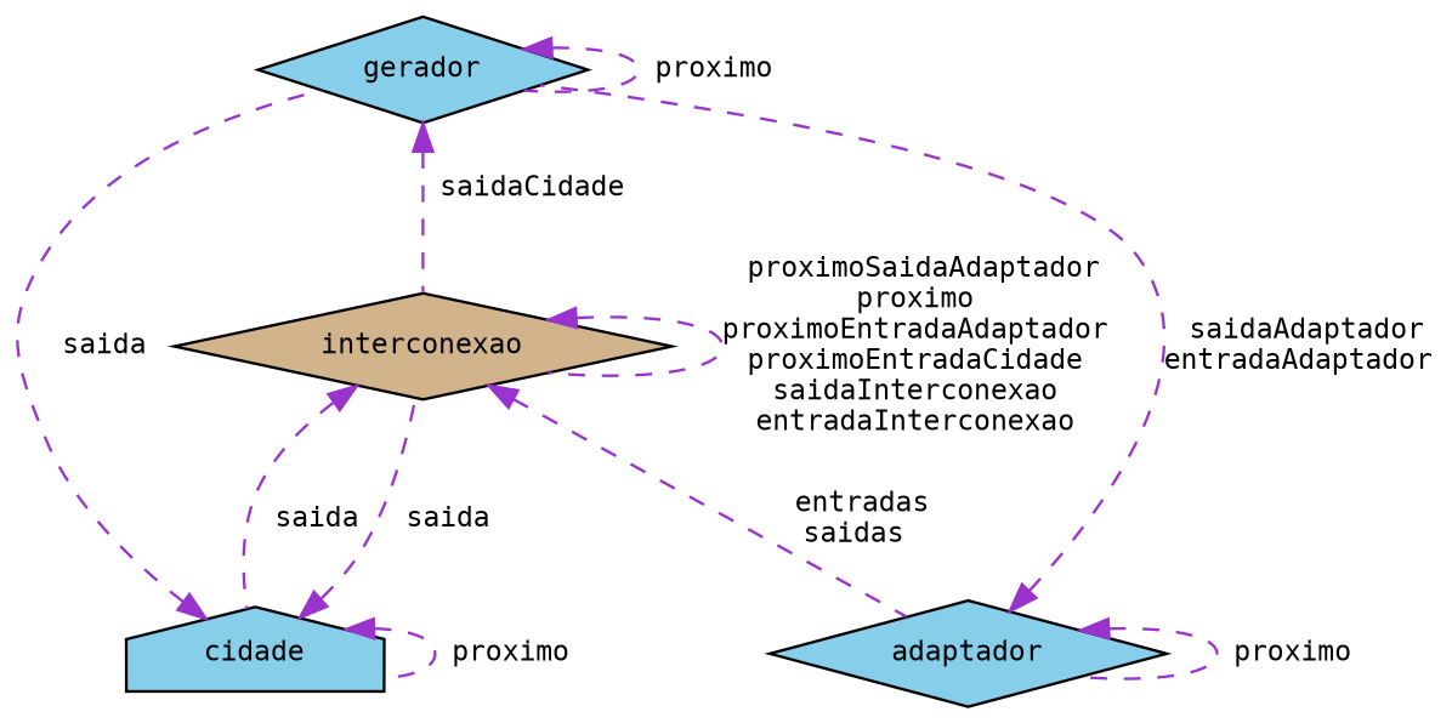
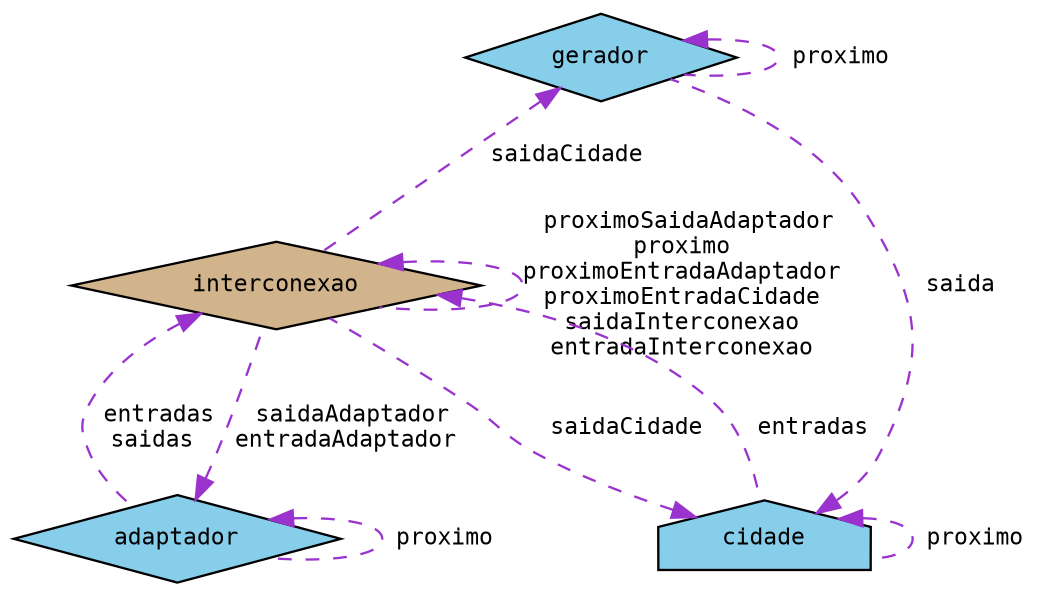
  digraph {
    fontname="DejaVu Sans Mono"
    node [color=black fillcolor=skyblue fontname="DejaVu Sans Mono" fontsize=10 shape=diamond style=filled]
    edge [color=darkorchid3 dir=back fontname="DejaVu Sans Mono" fontsize=10 labelfontname=Helvetica labelfontsize=10 style=dashed]
    n1 [fontcolor=black height=0.2 label=gerador width=0.4]
    n2 [fillcolor=tan height=0.2 label=interconexao width=0.4]
    n3 [height=0.2 label=cidade shape=house width=0.4]
    n4 [height=0.2 label=adaptador width=0.4]
    n1 -> n1 [label=" proximo"]
    n1 -> n2 [label=" saidaCidade"]
    n2 -> n2 [label=" proximoSaidaAdaptador\nproximo\nproximoEntradaAdaptador\nproximoEntradaCidade\nsaidaInterconexao\nentradaInterconexao"]
-   n2 -> n3 [label=" saida"]
+   n2 -> n3 [label=" entradas"]
    n2 -> n4 [label=" entradas\nsaidas"]
    n3 -> n1 [label=" saida"]
-   n3 -> n2 [label=" saida"]
+   n3 -> n2 [label=" saidaCidade"]
    n3 -> n3 [label=" proximo"]
-   n4 -> n1 [label=" saidaAdaptador\nentradaAdaptador"]
+   n4 -> n2 [label=" saidaAdaptador\nentradaAdaptador"]
    n4 -> n4 [label=" proximo"]
  }
